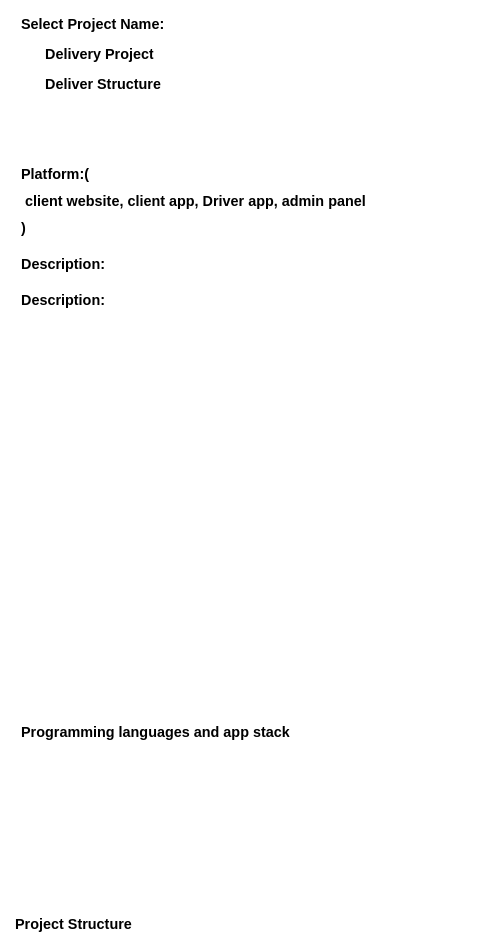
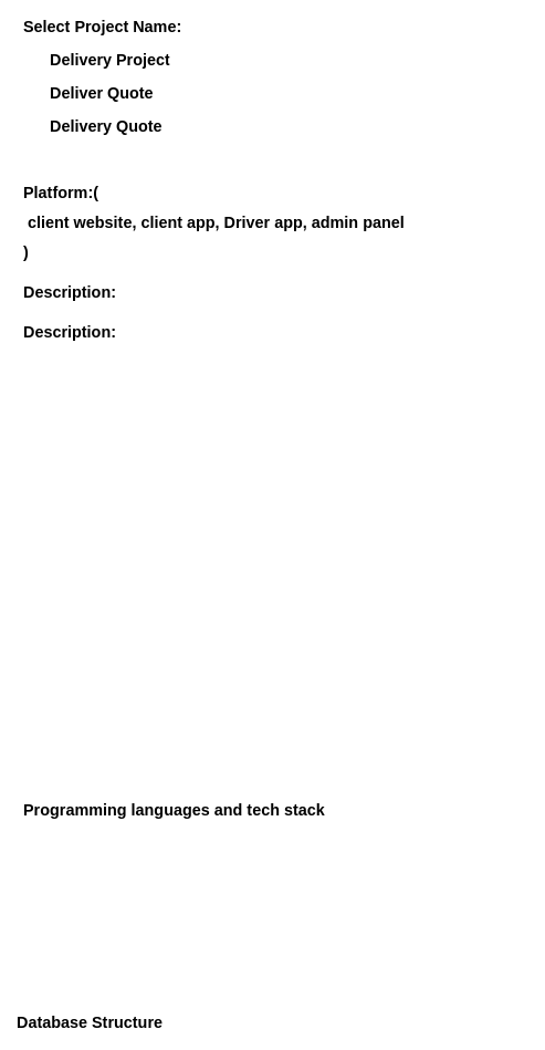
  <mxCell id="0" />
  <mxCell id="1" parent="0" />
  <mxCell id="2" value="&lt;h1&gt;&lt;span style=&quot;background-color: initial;&quot;&gt;Delivery Project&lt;/span&gt;&lt;br&gt;&lt;/h1&gt;" style="text;html=1;spacing=5;spacingTop=-20;whiteSpace=wrap;overflow=hidden;rounded=0;" vertex="1" parent="1"><mxGeometry x="70" y="70" width="390" height="50" as="geometry" /></mxCell>
- <mxCell id="3" value="&lt;h1&gt;&lt;span style=&quot;background-color: initial;&quot;&gt;Deliver Structure&lt;/span&gt;&lt;br&gt;&lt;/h1&gt;" style="text;html=1;spacing=5;spacingTop=-20;whiteSpace=wrap;overflow=hidden;rounded=0;" vertex="1" parent="1"><mxGeometry x="70" y="120" width="390" height="50" as="geometry" /></mxCell>
+ <mxCell id="3" value="&lt;h1&gt;&lt;span style=&quot;background-color: initial;&quot;&gt;Deliver Quote&lt;/span&gt;&lt;br&gt;&lt;/h1&gt;" style="text;html=1;spacing=5;spacingTop=-20;whiteSpace=wrap;overflow=hidden;rounded=0;" vertex="1" parent="1"><mxGeometry x="70" y="120" width="390" height="50" as="geometry" /></mxCell>
+ <mxCell id="4" value="&lt;h1&gt;&lt;span style=&quot;background-color: initial;&quot;&gt;Delivery Quote&lt;/span&gt;&lt;br&gt;&lt;/h1&gt;" style="text;html=1;spacing=5;spacingTop=-20;whiteSpace=wrap;overflow=hidden;rounded=0;" vertex="1" parent="1"><mxGeometry x="70" y="170" width="390" height="50" as="geometry" /></mxCell>
  <mxCell id="5" value="&lt;h1&gt;&lt;span style=&quot;background-color: initial;&quot;&gt;Select Project Name:&lt;/span&gt;&lt;br&gt;&lt;/h1&gt;" style="text;html=1;spacing=5;spacingTop=-20;whiteSpace=wrap;overflow=hidden;rounded=0;" vertex="1" parent="1"><mxGeometry x="30" y="20" width="390" height="50" as="geometry" /></mxCell>
  <mxCell id="6" value="&lt;h1&gt;Platform:(&lt;/h1&gt;&lt;h1&gt;&amp;nbsp;client website, client app, Driver app, admin panel&lt;/h1&gt;&lt;h1&gt;)&lt;/h1&gt;" style="text;html=1;spacing=5;spacingTop=-20;whiteSpace=wrap;overflow=hidden;rounded=0;" vertex="1" parent="1"><mxGeometry x="30" y="270" width="770" height="130" as="geometry" /></mxCell>
  <mxCell id="7" value="&lt;h1&gt;&lt;span style=&quot;background-color: initial;&quot;&gt;Description:&lt;/span&gt;&lt;br&gt;&lt;/h1&gt;" style="text;html=1;spacing=5;spacingTop=-20;whiteSpace=wrap;overflow=hidden;rounded=0;" vertex="1" parent="1"><mxGeometry x="30" y="420" width="390" height="50" as="geometry" /></mxCell>
  <mxCell id="8" value="&lt;h1&gt;&lt;span style=&quot;background-color: initial;&quot;&gt;Description:&lt;/span&gt;&lt;br&gt;&lt;/h1&gt;" style="text;html=1;spacing=5;spacingTop=-20;whiteSpace=wrap;overflow=hidden;rounded=0;" vertex="1" parent="1"><mxGeometry x="30" y="480" width="760" height="180" as="geometry" /></mxCell>
- <mxCell id="9" value="&lt;h1&gt;Programming languages and app stack&lt;/h1&gt;" style="text;html=1;spacing=5;spacingTop=-20;whiteSpace=wrap;overflow=hidden;rounded=0;" vertex="1" parent="1"><mxGeometry x="30" y="1200" width="510" height="50" as="geometry" /></mxCell>
- <mxCell id="10" value="&lt;h1&gt;&lt;span style=&quot;background-color: initial;&quot;&gt;Project Structure&lt;/span&gt;&lt;br&gt;&lt;/h1&gt;" style="text;html=1;spacing=5;spacingTop=-20;whiteSpace=wrap;overflow=hidden;rounded=0;" vertex="1" parent="1"><mxGeometry y="1520" width="390" height="40" as="geometry" x="20" /></mxCell>
+ <mxCell id="9" value="&lt;h1&gt;Programming languages and tech stack&lt;/h1&gt;" style="text;html=1;spacing=5;spacingTop=-20;whiteSpace=wrap;overflow=hidden;rounded=0;" vertex="1" parent="1"><mxGeometry x="30" y="1200" width="510" height="50" as="geometry" /></mxCell>
+ <mxCell id="10" value="&lt;h1&gt;&lt;span style=&quot;background-color: initial;&quot;&gt;Database Structure&lt;/span&gt;&lt;br&gt;&lt;/h1&gt;" style="text;html=1;spacing=5;spacingTop=-20;whiteSpace=wrap;overflow=hidden;rounded=0;" vertex="1" parent="1"><mxGeometry y="1520" width="390" height="40" as="geometry" x="20" /></mxCell>
